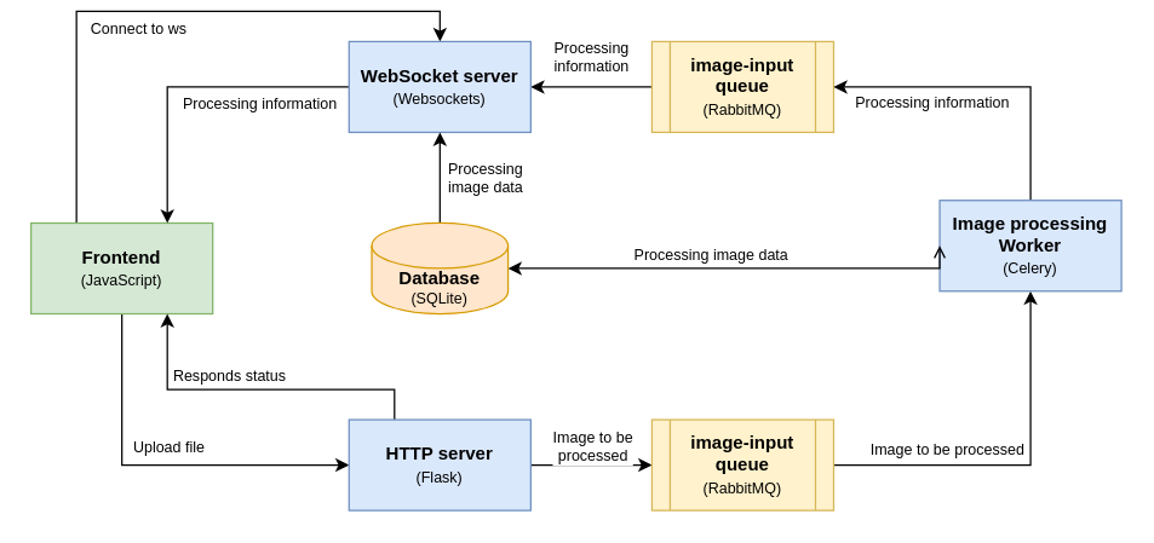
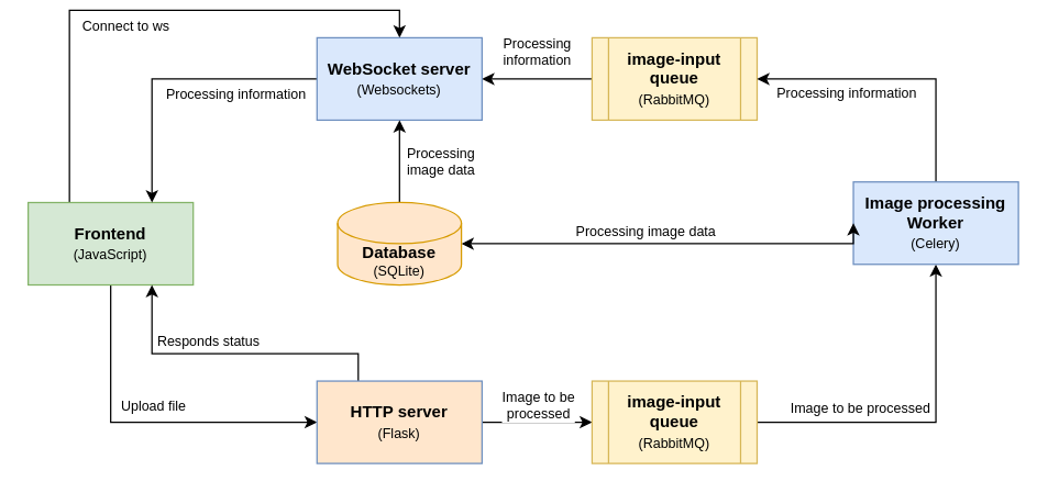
  <mxCell id="0" />
  <mxCell id="1" parent="0" />
  <mxCell id="2" style="edgeStyle=orthogonalEdgeStyle;rounded=0;orthogonalLoop=1;jettySize=auto;html=1;exitX=0.5;exitY=1;exitDx=0;exitDy=0;fontSize=10;entryX=0;entryY=0.5;entryDx=0;entryDy=0;" edge="1" parent="1" source="6" target="11"><mxGeometry relative="1" as="geometry" /></mxCell>
  <mxCell id="3" value="Upload file" style="edgeLabel;html=1;align=center;verticalAlign=middle;resizable=0;points=[];fontSize=10;" vertex="1" connectable="0" parent="2"><mxGeometry x="-0.223" relative="1" as="geometry"><mxPoint x="30" y="-10" as="offset" /></mxGeometry></mxCell>
  <mxCell id="4" style="edgeStyle=orthogonalEdgeStyle;rounded=0;orthogonalLoop=1;jettySize=auto;html=1;exitX=0.25;exitY=0;exitDx=0;exitDy=0;entryX=0.5;entryY=0;entryDx=0;entryDy=0;fontSize=10;" edge="1" parent="1" source="6" target="20"><mxGeometry relative="1" as="geometry" /></mxCell>
  <mxCell id="5" value="Connect to ws" style="edgeLabel;html=1;align=center;verticalAlign=middle;resizable=0;points=[];fontSize=10;" vertex="1" connectable="0" parent="4"><mxGeometry x="-0.143" y="-3" relative="1" as="geometry"><mxPoint x="9" y="7" as="offset" /></mxGeometry></mxCell>
  <mxCell id="6" value="&lt;b&gt;Frontend&lt;/b&gt;&lt;br&gt;&lt;font style=&quot;font-size: 10px;&quot;&gt;(JavaScript)&lt;/font&gt;" style="rounded=0;whiteSpace=wrap;html=1;fillColor=#d5e8d4;strokeColor=#82b366;" vertex="1" parent="1"><mxGeometry x="20" y="140" width="120" height="60" as="geometry" /></mxCell>
  <mxCell id="7" style="edgeStyle=orthogonalEdgeStyle;rounded=0;orthogonalLoop=1;jettySize=auto;html=1;entryX=0;entryY=0.5;entryDx=0;entryDy=0;fontSize=10;exitX=1;exitY=0.5;exitDx=0;exitDy=0;" edge="1" parent="1" source="11" target="13"><mxGeometry relative="1" as="geometry"><Array as="points"><mxPoint x="370" y="300" /><mxPoint x="370" y="300" /></Array></mxGeometry></mxCell>
  <mxCell id="8" value="Image to be&lt;br&gt;processed" style="edgeLabel;html=1;align=center;verticalAlign=middle;resizable=0;points=[];fontSize=10;" vertex="1" connectable="0" parent="7"><mxGeometry x="-0.157" y="2" relative="1" as="geometry"><mxPoint x="6" y="-11" as="offset" /></mxGeometry></mxCell>
  <mxCell id="9" style="edgeStyle=orthogonalEdgeStyle;rounded=0;orthogonalLoop=1;jettySize=auto;html=1;exitX=0.25;exitY=0;exitDx=0;exitDy=0;entryX=0.75;entryY=1;entryDx=0;entryDy=0;fontSize=10;startArrow=none;startFill=0;endArrow=classic;endFill=1;" edge="1" parent="1" source="11" target="6"><mxGeometry relative="1" as="geometry"><Array as="points"><mxPoint x="260" y="250" /><mxPoint x="110" y="250" /></Array></mxGeometry></mxCell>
  <mxCell id="10" value="Responds status" style="edgeLabel;html=1;align=center;verticalAlign=middle;resizable=0;points=[];fontSize=10;" vertex="1" connectable="0" parent="9"><mxGeometry x="0.285" y="1" relative="1" as="geometry"><mxPoint x="11" y="-11" as="offset" /></mxGeometry></mxCell>
- <mxCell id="11" value="&lt;b&gt;HTTP server&lt;/b&gt;&lt;br&gt;&lt;font style=&quot;font-size: 10px;&quot;&gt;(Flask)&lt;/font&gt;" style="rounded=0;whiteSpace=wrap;html=1;fillColor=#dae8fc;strokeColor=#6c8ebf;" vertex="1" parent="1"><mxGeometry x="230" y="270" width="120" height="60" as="geometry" /></mxCell>
+ <mxCell id="11" value="&lt;b&gt;HTTP server&lt;/b&gt;&lt;br&gt;&lt;font style=&quot;font-size: 10px;&quot;&gt;(Flask)&lt;/font&gt;" style="rounded=0;whiteSpace=wrap;html=1;fillColor=#ffe6cc;strokeColor=#6c8ebf;" vertex="1" parent="1"><mxGeometry x="230" y="270" width="120" height="60" as="geometry" /></mxCell>
  <mxCell id="12" value="Image to be processed" style="edgeStyle=orthogonalEdgeStyle;rounded=0;orthogonalLoop=1;jettySize=auto;html=1;exitX=1;exitY=0.5;exitDx=0;exitDy=0;entryX=0.5;entryY=1;entryDx=0;entryDy=0;fontSize=10;" edge="1" parent="1" source="13" target="17"><mxGeometry x="-0.391" y="10" relative="1" as="geometry"><mxPoint as="offset" /></mxGeometry></mxCell>
  <mxCell id="13" value="&lt;b&gt;image-input queue&lt;/b&gt;&lt;br&gt;&lt;font style=&quot;font-size: 10px;&quot;&gt;(RabbitMQ)&lt;/font&gt;" style="shape=process;whiteSpace=wrap;html=1;backgroundOutline=1;fillColor=#fff2cc;strokeColor=#d6b656;" vertex="1" parent="1"><mxGeometry x="430" y="270" width="120" height="60" as="geometry" /></mxCell>
  <mxCell id="14" value="Processing&lt;br&gt;information" style="edgeStyle=orthogonalEdgeStyle;rounded=0;orthogonalLoop=1;jettySize=auto;html=1;exitX=0;exitY=0.5;exitDx=0;exitDy=0;fontSize=10;startArrow=none;startFill=0;" edge="1" parent="1" source="15" target="20"><mxGeometry y="-20" relative="1" as="geometry"><mxPoint as="offset" /></mxGeometry></mxCell>
  <mxCell id="15" value="&lt;b&gt;image-input queue&lt;/b&gt;&lt;br&gt;&lt;font style=&quot;font-size: 10px;&quot;&gt;(RabbitMQ)&lt;/font&gt;" style="shape=process;whiteSpace=wrap;html=1;backgroundOutline=1;fillColor=#fff2cc;strokeColor=#d6b656;" vertex="1" parent="1"><mxGeometry x="430" y="20" width="120" height="60" as="geometry" /></mxCell>
  <mxCell id="16" value="Processing information" style="edgeStyle=orthogonalEdgeStyle;rounded=0;orthogonalLoop=1;jettySize=auto;html=1;exitX=0.5;exitY=0;exitDx=0;exitDy=0;entryX=1;entryY=0.5;entryDx=0;entryDy=0;fontSize=10;startArrow=none;startFill=0;" edge="1" parent="1" source="17" target="15"><mxGeometry x="0.364" y="10" relative="1" as="geometry"><mxPoint as="offset" /></mxGeometry></mxCell>
  <mxCell id="17" value="&lt;b&gt;Image processing Worker&lt;/b&gt;&lt;br&gt;&lt;font style=&quot;font-size: 10px;&quot;&gt;(Celery)&lt;/font&gt;" style="rounded=0;whiteSpace=wrap;html=1;fillColor=#dae8fc;strokeColor=#6c8ebf;" vertex="1" parent="1"><mxGeometry x="620" y="125" width="120" height="60" as="geometry" /></mxCell>
  <mxCell id="18" style="edgeStyle=orthogonalEdgeStyle;rounded=0;orthogonalLoop=1;jettySize=auto;html=1;exitX=0;exitY=0.5;exitDx=0;exitDy=0;entryX=0.75;entryY=0;entryDx=0;entryDy=0;fontSize=10;startArrow=none;startFill=0;" edge="1" parent="1" source="20" target="6"><mxGeometry relative="1" as="geometry" /></mxCell>
  <mxCell id="19" value="Processing information" style="edgeLabel;html=1;align=center;verticalAlign=middle;resizable=0;points=[];fontSize=10;" vertex="1" connectable="0" parent="18"><mxGeometry x="-0.322" y="-1" relative="1" as="geometry"><mxPoint x="11" y="11" as="offset" /></mxGeometry></mxCell>
  <mxCell id="20" value="&lt;b&gt;WebSocket server&lt;/b&gt;&lt;br&gt;&lt;font style=&quot;font-size: 10px;&quot;&gt;(Websockets)&lt;/font&gt;" style="rounded=0;whiteSpace=wrap;html=1;fillColor=#dae8fc;strokeColor=#6c8ebf;" vertex="1" parent="1"><mxGeometry x="230" y="20" width="120" height="60" as="geometry" /></mxCell>
  <mxCell id="21" value="Processing&lt;br&gt;image data" style="edgeStyle=orthogonalEdgeStyle;rounded=0;orthogonalLoop=1;jettySize=auto;html=1;exitX=0.5;exitY=0;exitDx=0;exitDy=0;exitPerimeter=0;entryX=0.5;entryY=1;entryDx=0;entryDy=0;fontSize=10;startArrow=none;startFill=0;" edge="1" parent="1" source="24" target="20"><mxGeometry y="-30" relative="1" as="geometry"><mxPoint as="offset" /></mxGeometry></mxCell>
- <mxCell id="22" style="edgeStyle=orthogonalEdgeStyle;rounded=0;orthogonalLoop=1;jettySize=auto;html=1;exitX=1;exitY=0.5;exitDx=0;exitDy=0;exitPerimeter=0;fontSize=10;startArrow=classic;startFill=1;entryX=0;entryY=0.5;entryDx=0;entryDy=0;endArrow=open;" edge="1" parent="1" source="24" target="17"><mxGeometry relative="1" as="geometry"><Array as="points"><mxPoint x="580" y="170" /><mxPoint x="580" y="170" /></Array></mxGeometry></mxCell>
+ <mxCell id="22" style="edgeStyle=orthogonalEdgeStyle;rounded=0;orthogonalLoop=1;jettySize=auto;html=1;exitX=1;exitY=0.5;exitDx=0;exitDy=0;exitPerimeter=0;fontSize=10;startArrow=classic;startFill=1;entryX=0;entryY=0.5;entryDx=0;entryDy=0;" edge="1" parent="1" source="24" target="17"><mxGeometry relative="1" as="geometry"><Array as="points"><mxPoint x="580" y="170" /><mxPoint x="580" y="170" /></Array></mxGeometry></mxCell>
  <mxCell id="23" value="Processing image data" style="edgeLabel;html=1;align=center;verticalAlign=middle;resizable=0;points=[];fontSize=10;" vertex="1" connectable="0" parent="22"><mxGeometry x="-0.116" relative="1" as="geometry"><mxPoint y="-10" as="offset" /></mxGeometry></mxCell>
  <mxCell id="24" value="&lt;font style=&quot;font-size: 12px;&quot;&gt;&lt;b&gt;Database&lt;/b&gt;&lt;/font&gt;&lt;br&gt;(SQLite)" style="shape=cylinder3;whiteSpace=wrap;html=1;boundedLbl=1;backgroundOutline=1;size=15;fontSize=10;fillColor=#ffe6cc;strokeColor=#d79b00;" vertex="1" parent="1"><mxGeometry x="245" y="140" width="90" height="60" as="geometry" /></mxCell>
